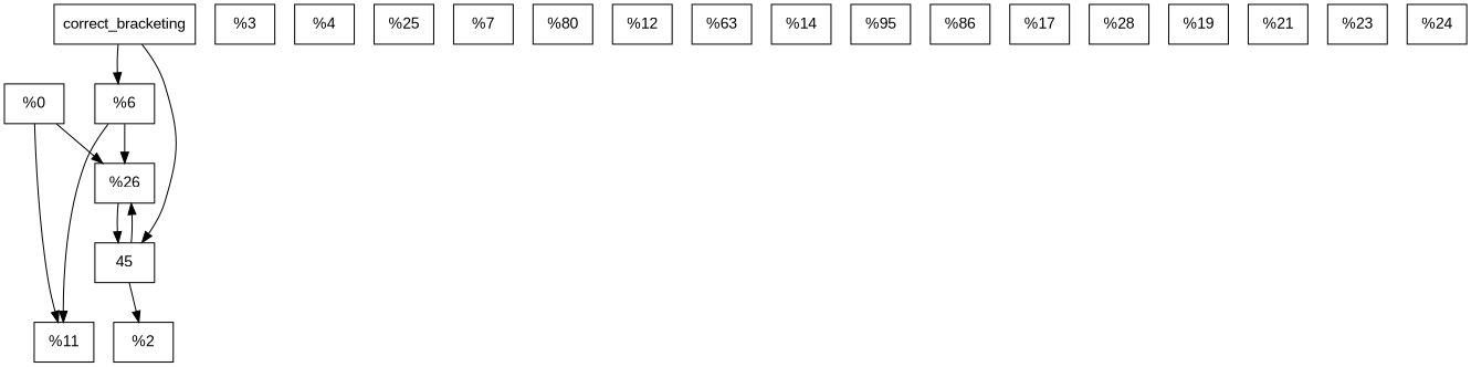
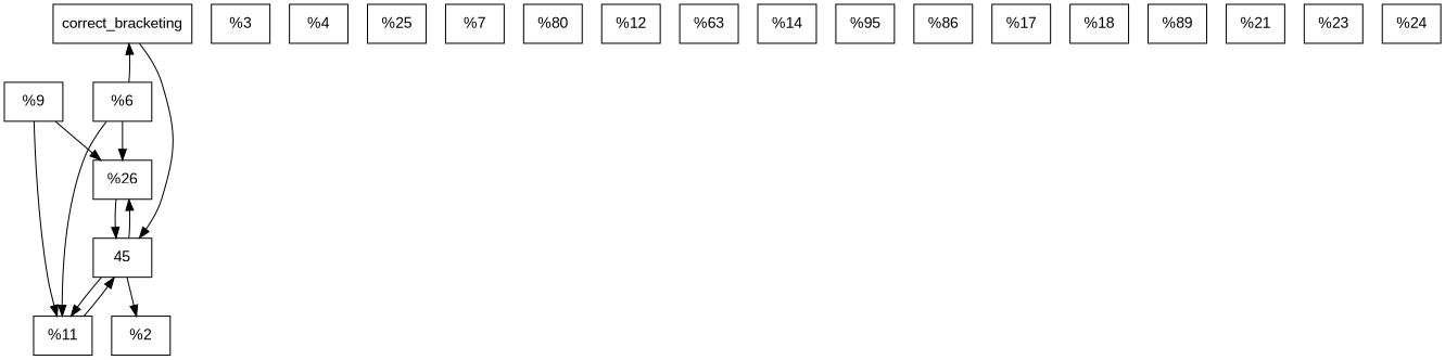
  digraph {
    fontname="Liberation Sans"
    node [fontname="Liberation Sans" shape=rectangle]
    edge [fontname="Liberation Sans"]
    n1 [label=correct_bracketing]
    n2 [label="%6"]
    n3 [label=45]
    n4 [label="%11"]
    n5 [label="%26"]
    n6 [label="%2"]
    n7 [label="%3"]
    n8 [label="%4"]
    n9 [label="%25"]
-   n10 [label="%0"]
+   n10 [label="%9"]
    n11 [label="%7"]
    n12 [label="%80"]
    n13 [label="%12"]
    n14 [label="%63"]
    n15 [label="%14"]
    n16 [label="%95"]
    n17 [label="%86"]
    n18 [label="%17"]
-   n19 [label="%28"]
-   n20 [label="%19"]
+   n19 [label="%18"]
+   n20 [label="%89"]
    n21 [label="%21"]
    n22 [label="%23"]
    n23 [label="%24"]
-   n1 -> n2
+   n2 -> n1
    n1 -> n3
    n2 -> n4
    n2 -> n5
+   n3 -> n4
    n3 -> n5
    n3 -> n6
+   n4 -> n3
    n5 -> n3
    n10 -> n4
    n10 -> n5
  }
